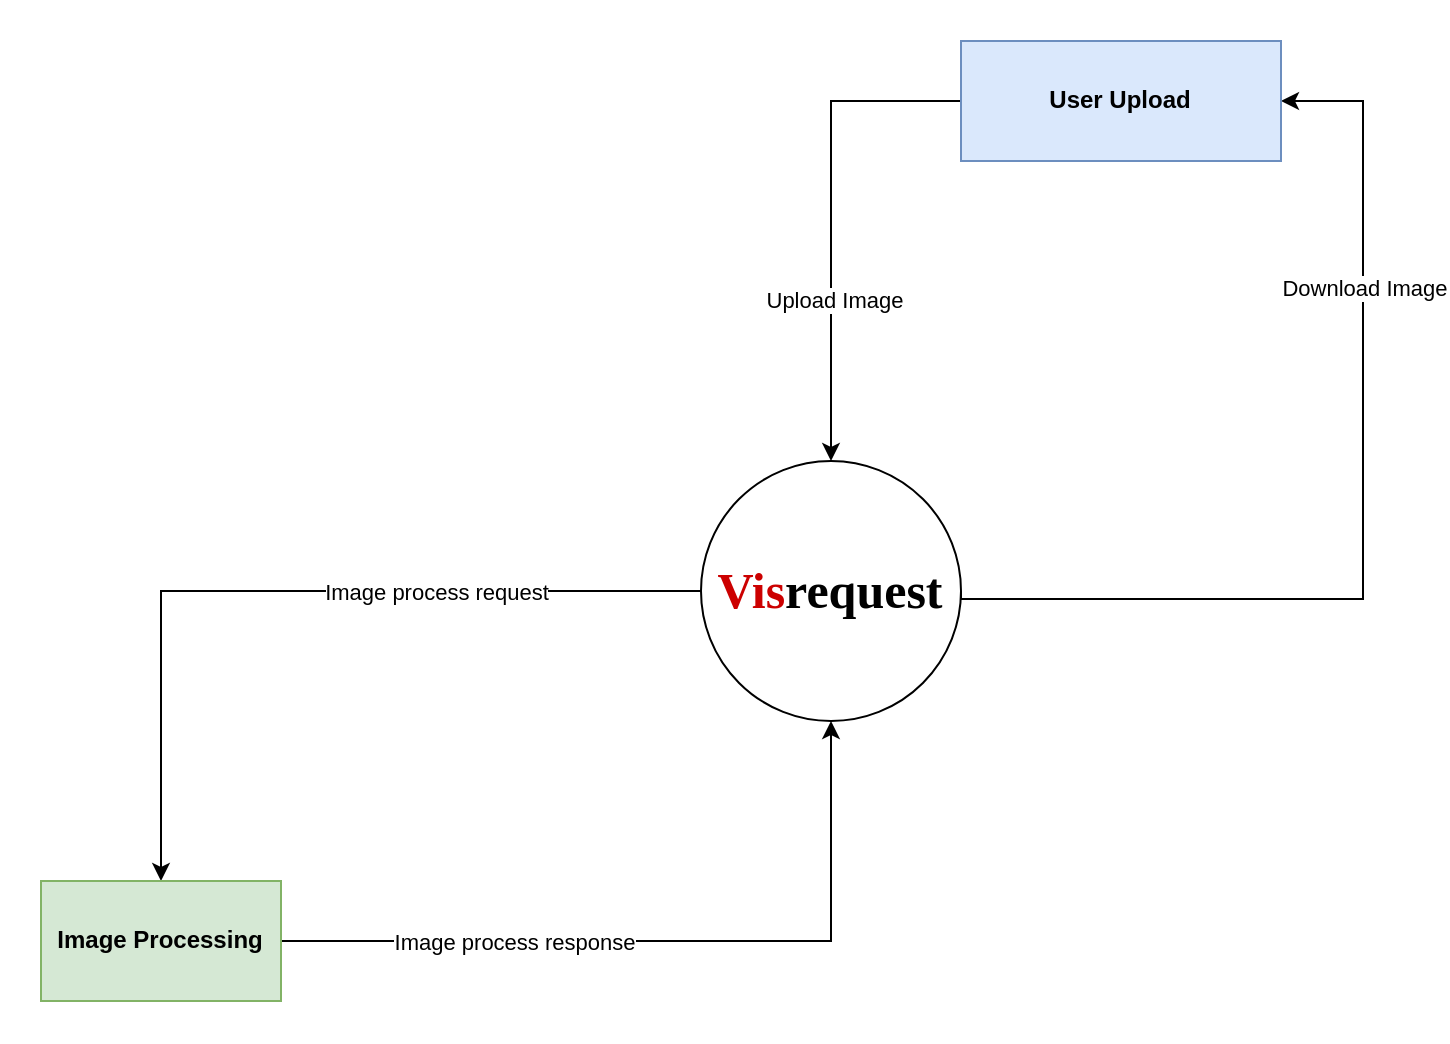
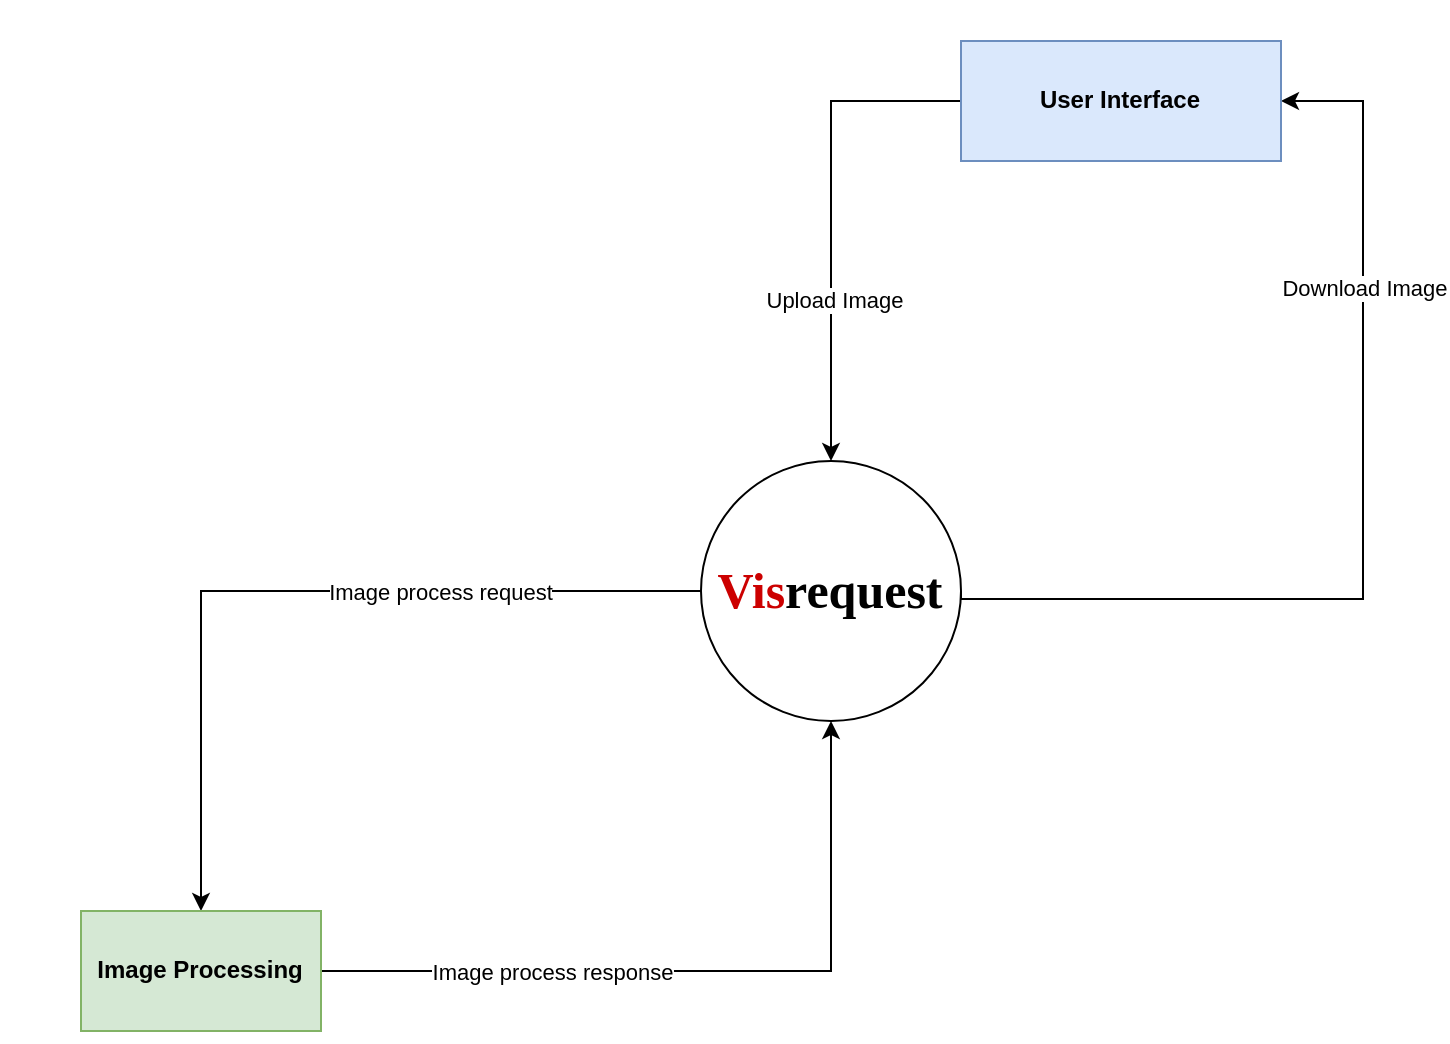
  <mxCell id="0" />
  <mxCell id="1" parent="0" />
  <mxCell id="2" style="edgeStyle=orthogonalEdgeStyle;rounded=0;orthogonalLoop=1;jettySize=auto;html=1;entryX=1;entryY=0.5;entryDx=0;entryDy=0;exitX=1;exitY=0.5;exitDx=0;exitDy=0;" parent="1" source="6" target="9" edge="1"><mxGeometry relative="1" as="geometry"><mxPoint x="541" y="259" as="sourcePoint" /><Array as="points"><mxPoint x="480" y="299" /><mxPoint x="681" y="299" /><mxPoint x="681" y="50" /></Array></mxGeometry></mxCell>
  <mxCell id="3" value="Download Image" style="edgeLabel;html=1;align=center;verticalAlign=middle;resizable=0;points=[];" parent="2" vertex="1" connectable="0"><mxGeometry x="0.458" relative="1" as="geometry"><mxPoint as="offset" /></mxGeometry></mxCell>
  <mxCell id="4" style="edgeStyle=orthogonalEdgeStyle;rounded=0;orthogonalLoop=1;jettySize=auto;html=1;exitX=0;exitY=0.5;exitDx=0;exitDy=0;entryX=0.5;entryY=0;entryDx=0;entryDy=0;" parent="1" source="6" target="12" edge="1"><mxGeometry relative="1" as="geometry" /></mxCell>
  <mxCell id="5" value="Image process request" style="edgeLabel;html=1;align=center;verticalAlign=middle;resizable=0;points=[];" parent="4" vertex="1" connectable="0"><mxGeometry x="-0.359" y="1" relative="1" as="geometry"><mxPoint y="-1" as="offset" /></mxGeometry></mxCell>
  <mxCell id="6" value="&lt;b style=&quot;font-size: 25px&quot;&gt;&lt;font face=&quot;Caveat&quot; data-font-src=&quot;https://fonts.googleapis.com/css?family=Caveat&quot;&gt;&lt;font color=&quot;#cc0000&quot;&gt;&lt;font style=&quot;font-size: 25px&quot;&gt;Vi&lt;/font&gt;s&lt;/font&gt;request&lt;/font&gt;&lt;/b&gt;" style="ellipse;whiteSpace=wrap;html=1;aspect=fixed;" parent="1" vertex="1"><mxGeometry x="350" y="230" width="130" height="130" as="geometry" /></mxCell>
  <mxCell id="7" style="edgeStyle=orthogonalEdgeStyle;rounded=0;orthogonalLoop=1;jettySize=auto;html=1;exitX=0;exitY=0.5;exitDx=0;exitDy=0;entryX=0.5;entryY=0;entryDx=0;entryDy=0;" parent="1" source="9" target="6" edge="1"><mxGeometry relative="1" as="geometry" /></mxCell>
  <mxCell id="8" value="Upload Image" style="edgeLabel;html=1;align=center;verticalAlign=middle;resizable=0;points=[];" parent="7" vertex="1" connectable="0"><mxGeometry x="0.337" y="1" relative="1" as="geometry"><mxPoint as="offset" /></mxGeometry></mxCell>
- <mxCell id="9" value="&lt;b&gt;User Upload&lt;/b&gt;" style="rounded=0;whiteSpace=wrap;html=1;fillColor=#dae8fc;strokeColor=#6c8ebf;" parent="1" vertex="1"><mxGeometry x="480" y="20" width="160" height="60" as="geometry" /></mxCell>
+ <mxCell id="9" value="&lt;b&gt;User Interface&lt;/b&gt;" style="rounded=0;whiteSpace=wrap;html=1;fillColor=#dae8fc;strokeColor=#6c8ebf;" parent="1" vertex="1"><mxGeometry x="480" y="20" width="160" height="60" as="geometry" /></mxCell>
  <mxCell id="10" style="edgeStyle=orthogonalEdgeStyle;rounded=0;orthogonalLoop=1;jettySize=auto;html=1;entryX=0.5;entryY=1;entryDx=0;entryDy=0;" parent="1" source="12" target="6" edge="1"><mxGeometry relative="1" as="geometry" /></mxCell>
  <mxCell id="11" value="Image process response" style="edgeLabel;html=1;align=center;verticalAlign=middle;resizable=0;points=[];" parent="10" vertex="1" connectable="0"><mxGeometry x="-0.397" y="-3" relative="1" as="geometry"><mxPoint y="-3" as="offset" /></mxGeometry></mxCell>
- <mxCell id="12" value="&lt;b&gt;Image Processing&lt;/b&gt;" style="rounded=0;whiteSpace=wrap;html=1;fillColor=#d5e8d4;strokeColor=#82b366;" parent="1" vertex="1"><mxGeometry x="20" y="440" width="120" height="60" as="geometry" /></mxCell>
+ <mxCell id="12" value="&lt;b&gt;Image Processing&lt;/b&gt;" style="rounded=0;whiteSpace=wrap;html=1;fillColor=#d5e8d4;strokeColor=#82b366;" parent="1" vertex="1"><mxGeometry x="40" y="455" width="120" height="60" as="geometry" /></mxCell>
